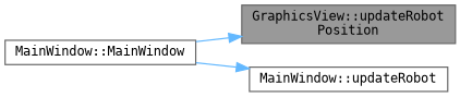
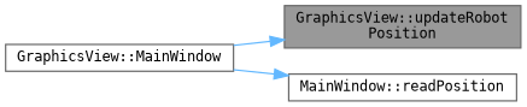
  digraph {
    fontname="DejaVu Sans Mono"
    rankdir=RL
    node [color=grey40 fillcolor=white fontname="DejaVu Sans Mono" fontsize=10 shape=box style=filled]
    edge [color=steelblue1 dir=back fontname="DejaVu Sans Mono" fontsize=10 labelfontname=Helvetica labelfontsize=10 style=solid]
    n1 [color=gray40 fillcolor=grey60 fontcolor=black height=0.2 label="GraphicsView::updateRobot\lPosition" width=0.4]
-   n2 [height=0.2 label="MainWindow::MainWindow" width=0.4]
-   n3 [height=0.2 label="MainWindow::updateRobot" width=0.4]
+   n2 [height=0.2 label="GraphicsView::MainWindow" width=0.4]
+   n3 [height=0.2 label="MainWindow::readPosition" width=0.4]
    n1 -> n2
    n3 -> n2
  }
